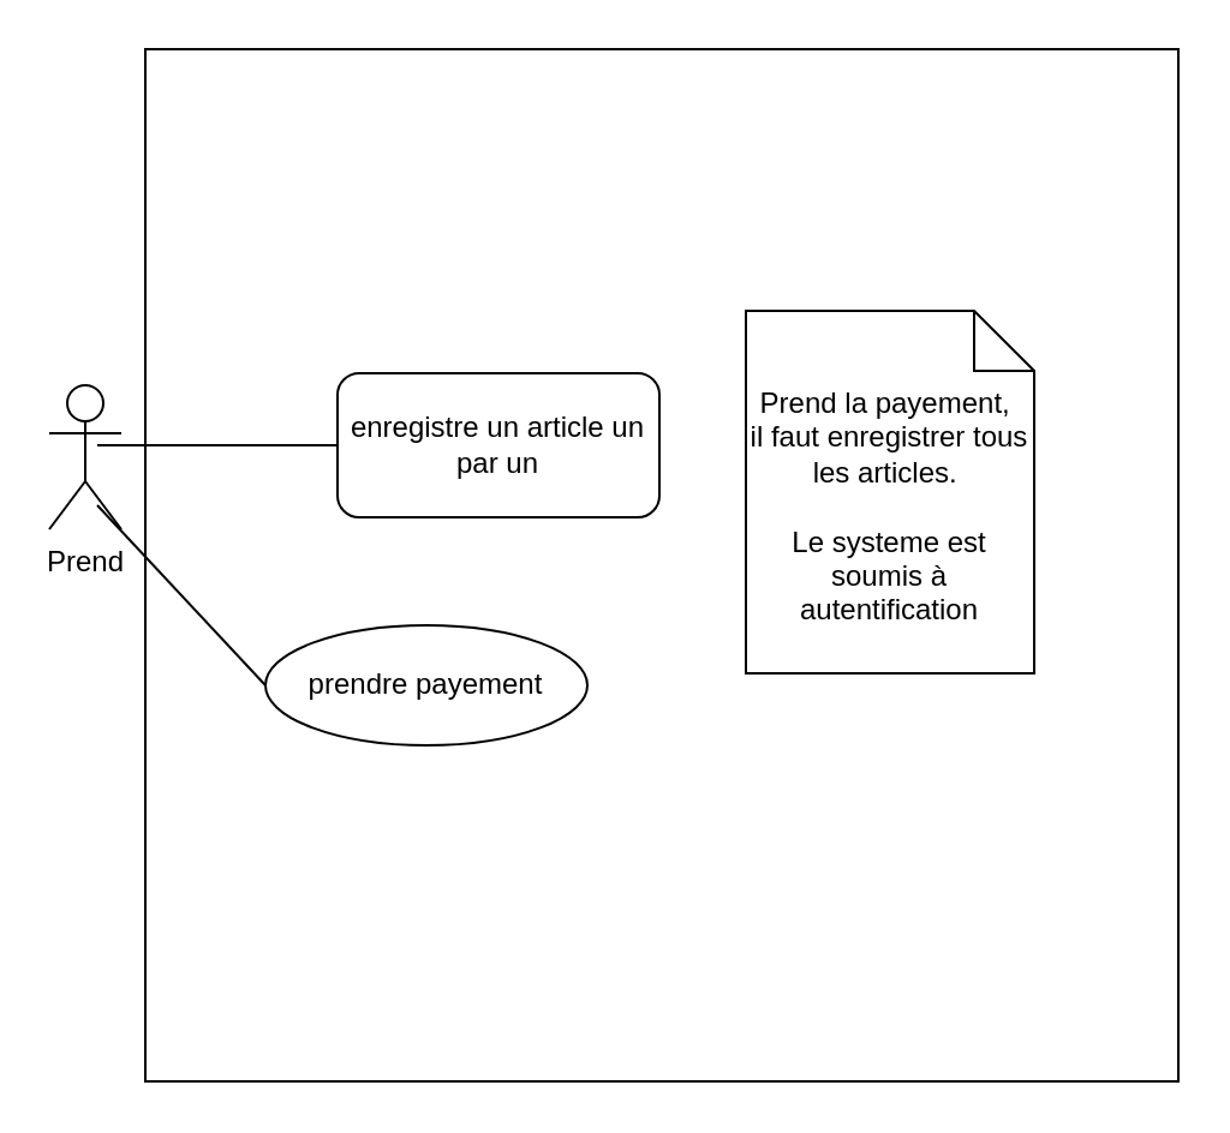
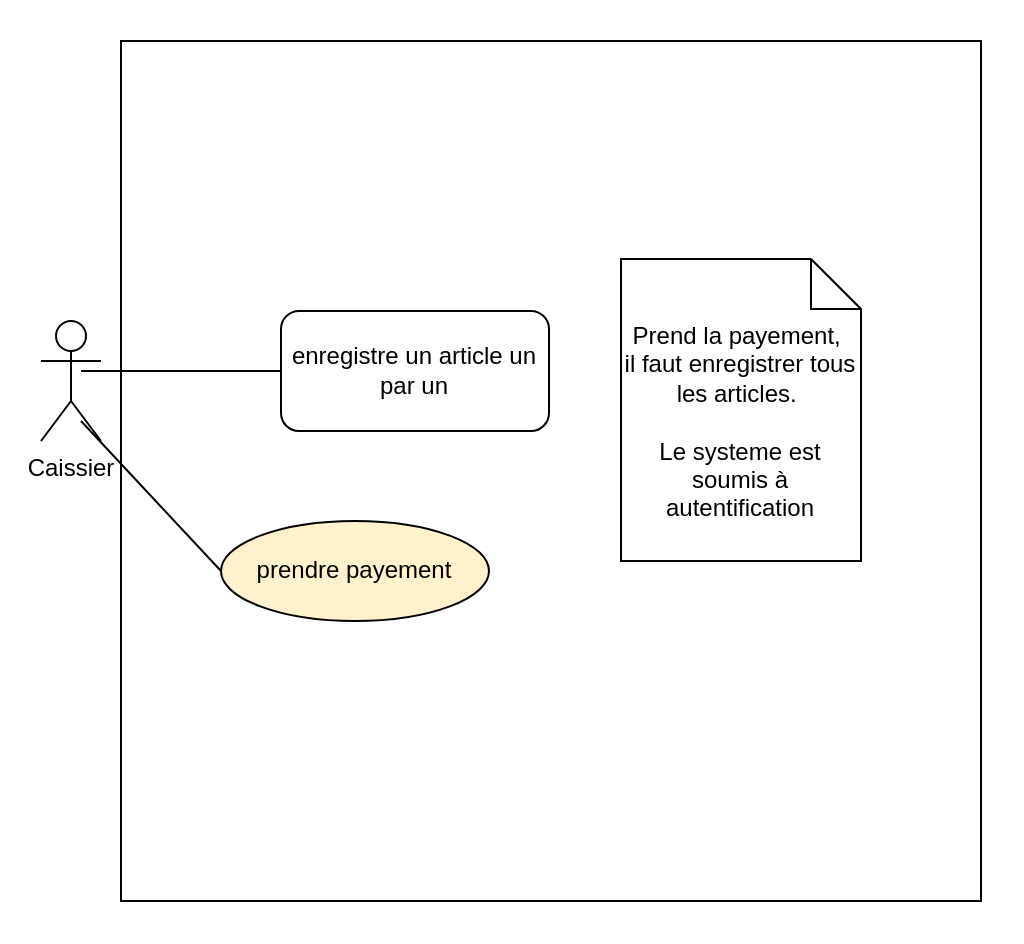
  <mxCell id="0" />
  <mxCell id="1" parent="0" />
  <mxCell id="2" value="" style="whiteSpace=wrap;html=1;aspect=fixed;" parent="1" vertex="1"><mxGeometry x="60" y="20" width="430" height="430" as="geometry" /></mxCell>
- <mxCell id="3" value="Prend" style="shape=umlActor;verticalLabelPosition=bottom;verticalAlign=top;html=1;" vertex="1" parent="1"><mxGeometry x="20" y="160" width="30" height="60" as="geometry" /></mxCell>
+ <mxCell id="3" value="Caissier" style="shape=umlActor;verticalLabelPosition=bottom;verticalAlign=top;html=1;" vertex="1" parent="1"><mxGeometry x="20" y="160" width="30" height="60" as="geometry" /></mxCell>
  <mxCell id="4" value="enregistre un article un par un" style="whiteSpace=wrap;html=1;rounded=1;" vertex="1" parent="1"><mxGeometry x="140" y="155" width="134" height="60" as="geometry" /></mxCell>
- <mxCell id="5" value="prendre payement" style="ellipse;whiteSpace=wrap;html=1;" vertex="1" parent="1"><mxGeometry x="110" y="260" width="134" height="50" as="geometry" /></mxCell>
+ <mxCell id="5" value="prendre payement" style="ellipse;whiteSpace=wrap;html=1;fillColor=#fff2cc;" vertex="1" parent="1"><mxGeometry x="110" y="260" width="134" height="50" as="geometry" /></mxCell>
  <mxCell id="6" value="" style="line;strokeWidth=1;fillColor=none;align=left;verticalAlign=middle;spacingTop=-1;spacingLeft=3;spacingRight=3;rotatable=0;labelPosition=right;points=[];portConstraint=eastwest;strokeColor=inherit;" vertex="1" parent="1"><mxGeometry x="40" y="181" width="100" height="8" as="geometry" /></mxCell>
  <mxCell id="7" value="" style="endArrow=none;html=1;rounded=0;entryX=0;entryY=0.5;entryDx=0;entryDy=0;" edge="1" parent="1" target="5"><mxGeometry width="50" height="50" relative="1" as="geometry"><mxPoint x="40" y="210" as="sourcePoint" /><mxPoint x="-44.118" y="340" as="targetPoint" /></mxGeometry></mxCell>
  <mxCell id="8" value="Prend la payement,&amp;nbsp;&lt;div&gt;il faut enregistrer tous les articles.&amp;nbsp;&lt;/div&gt;&lt;div&gt;&lt;br&gt;&lt;/div&gt;&lt;div&gt;Le systeme est soumis à autentification&lt;/div&gt;" style="shape=note2;boundedLbl=1;whiteSpace=wrap;html=1;size=25;verticalAlign=top;align=center;" vertex="1" parent="1"><mxGeometry x="310" y="129" width="120" height="151" as="geometry" /></mxCell>
